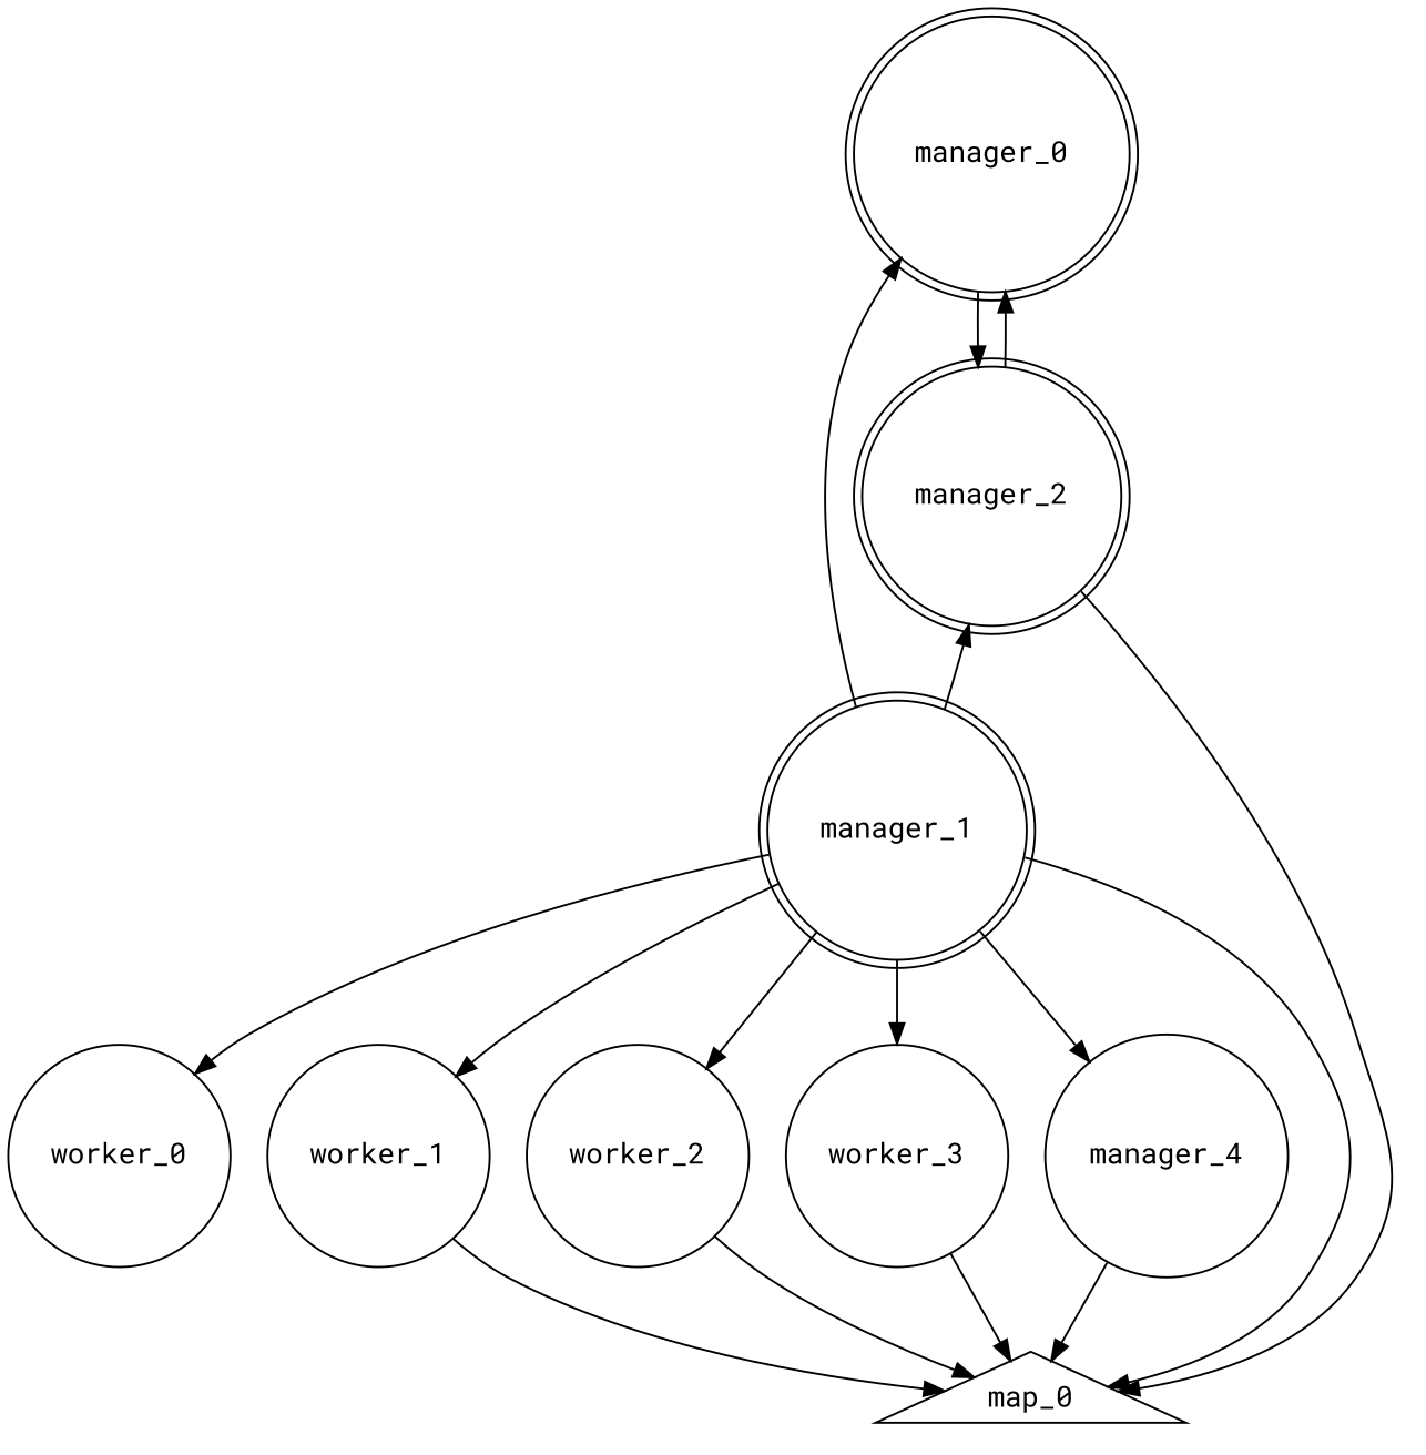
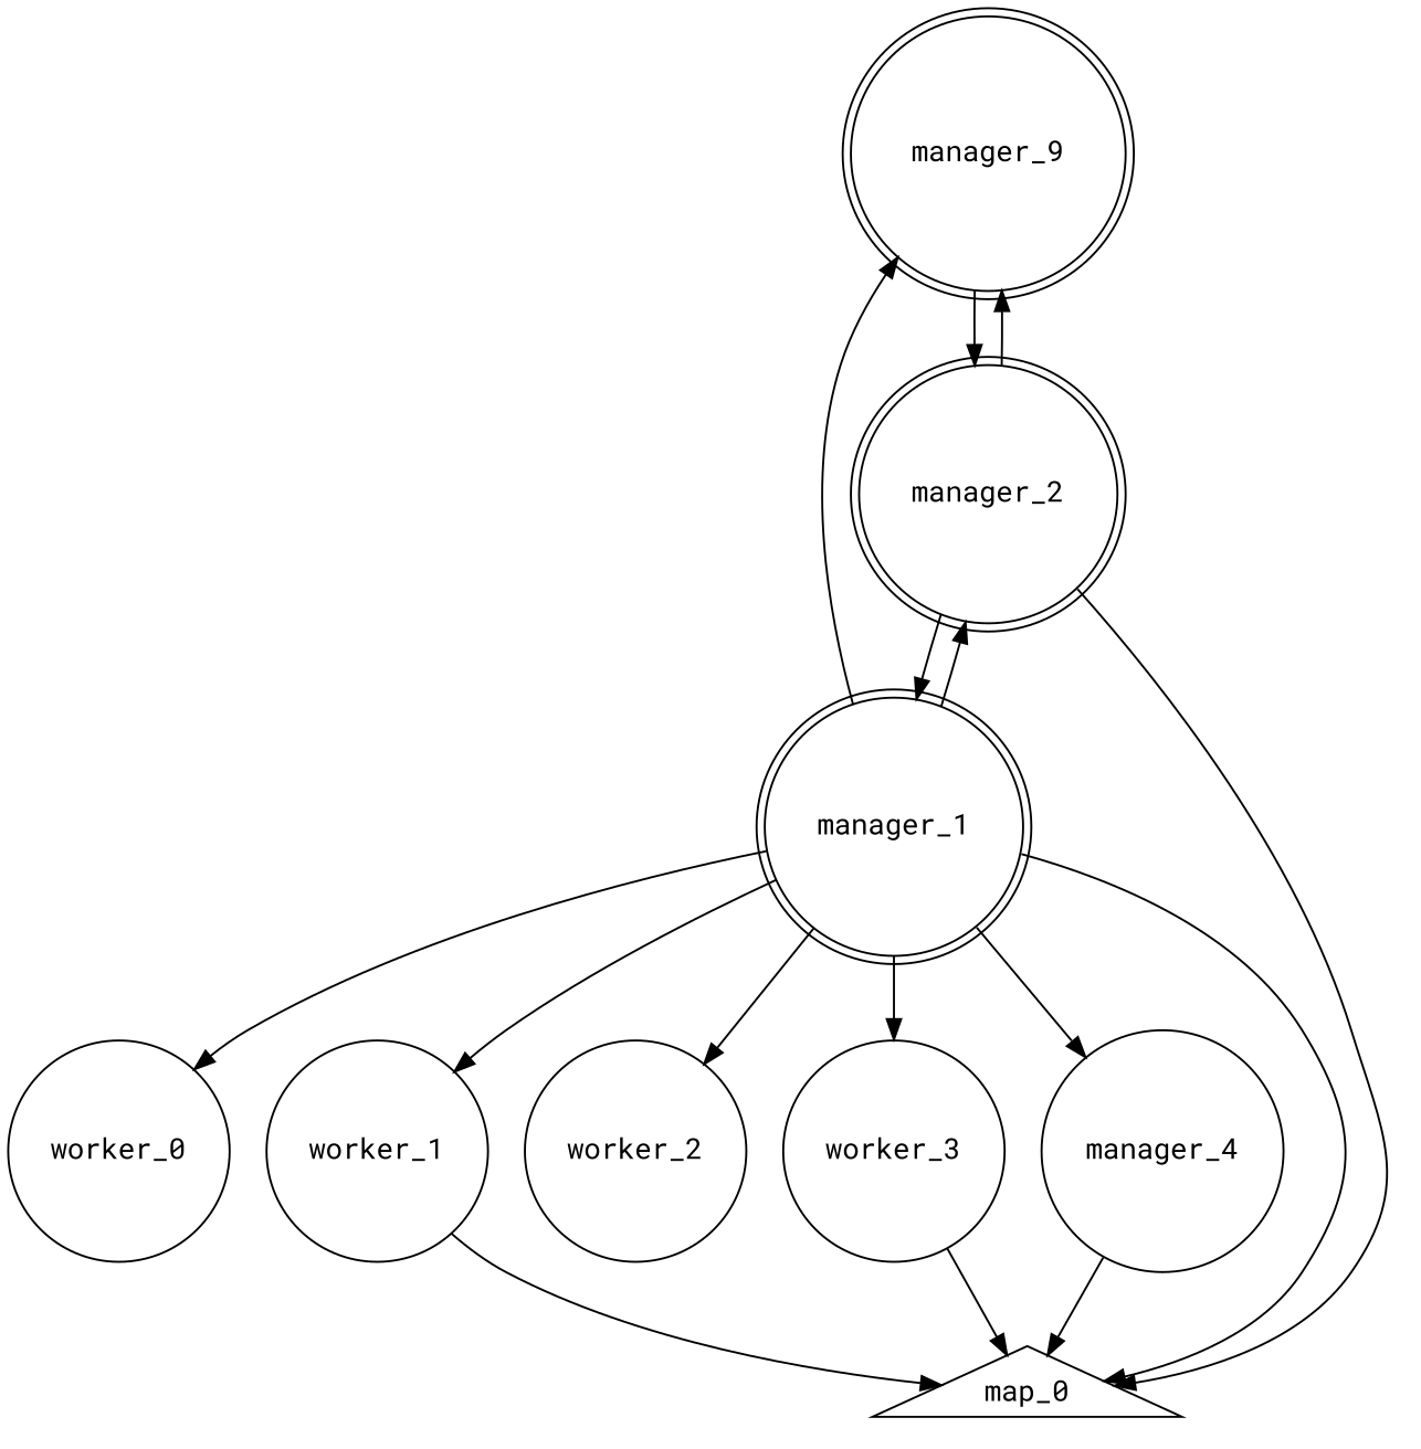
  digraph {
    fontname="Roboto Mono"
    node [fontname="Roboto Mono" shape=circle]
    edge [fontname="Roboto Mono"]
-   manager_0 [shape=doublecircle]
+   manager_0 [shape=doublecircle label=manager_9]
    manager_2 [shape=doublecircle]
    manager_1 [shape=doublecircle]
    worker_0
    worker_1
    worker_2
    worker_3
    n8 [label=manager_4]
    map_0 [shape=triangle]
    manager_0 -> manager_2
    manager_2 -> manager_0
+   manager_2 -> manager_1
    manager_2 -> map_0
    manager_1 -> manager_0
    manager_1 -> manager_2
    manager_1 -> worker_0
    manager_1 -> worker_1
    manager_1 -> worker_2
    manager_1 -> worker_3
    manager_1 -> n8
    manager_1 -> map_0
    worker_1 -> map_0
-   worker_2 -> map_0
    worker_3 -> map_0
    n8 -> map_0
  }
